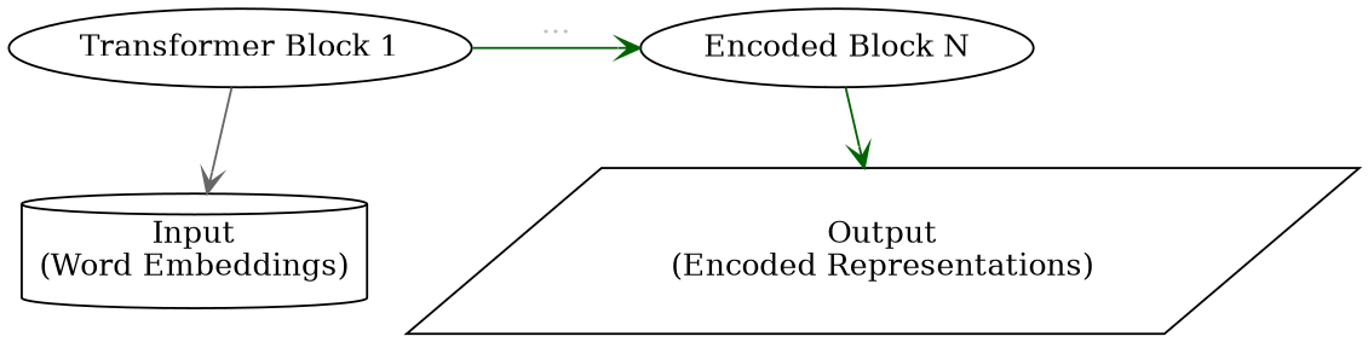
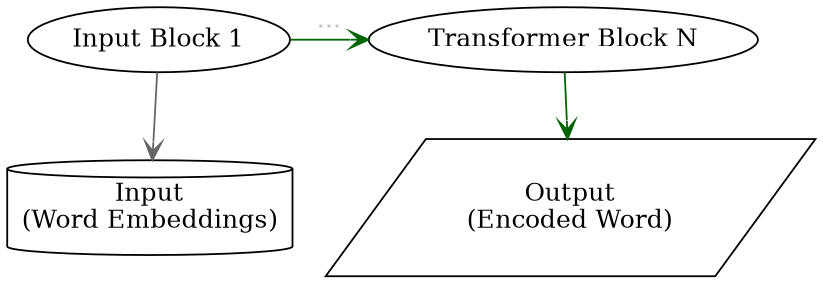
  digraph {
    rankdir=TB
    node [shape=ellipse]
    edge [arrowhead=vee color=darkgreen]
-   n1 [label="Transformer Block 1"]
-   n2 [label="Encoded Block N"]
+   n1 [label="Input Block 1"]
+   n2 [label="Transformer Block N"]
    n3 [label="Input\n(Word Embeddings)" shape=cylinder]
-   n4 [label="Output\n(Encoded Representations)" shape=parallelogram]
+   n4 [label="Output\n(Encoded Word)" shape=parallelogram]
    subgraph sub_1 {
      rank=same
      n1
      n2
    }
    n1 -> n2 [fontcolor=gray label="..."]
    n1 -> n3 [color=gray40]
    n2 -> n4
  }
